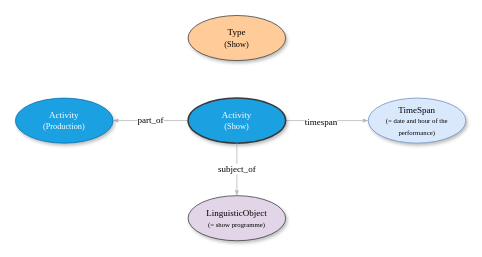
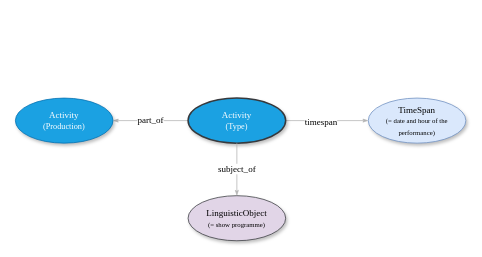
  <mxCell id="0" />
  <mxCell id="1" parent="0" />
  <mxCell id="2" style="edgeStyle=none;rounded=1;html=1;labelBackgroundColor=none;startArrow=none;startFill=0;startSize=5;endArrow=classicThin;endFill=1;endSize=5;jettySize=auto;orthogonalLoop=1;strokeColor=#B3B3B3;strokeWidth=1;fontFamily=Verdana;fontSize=12" parent="1" source="5" target="6" edge="1"><mxGeometry relative="1" as="geometry" /></mxCell>
  <mxCell id="3" value="&lt;font face=&quot;Verdana&quot; style=&quot;font-size: 12px; background-color: rgb(255, 255, 255);&quot;&gt;timespan&lt;/font&gt;" style="edgeLabel;html=1;align=center;verticalAlign=middle;resizable=0;points=[];" parent="2" vertex="1" connectable="0"><mxGeometry x="-0.16" y="-1" relative="1" as="geometry"><mxPoint as="offset" /></mxGeometry></mxCell>
  <mxCell id="4" value="&lt;span style=&quot;background-color: rgb(255, 255, 255);&quot;&gt;part_of&lt;/span&gt;" style="edgeStyle=none;rounded=1;html=1;labelBackgroundColor=none;startArrow=none;startFill=0;startSize=5;endArrow=classicThin;endFill=1;endSize=5;jettySize=auto;orthogonalLoop=1;strokeColor=#B3B3B3;strokeWidth=1;fontFamily=Verdana;fontSize=12" parent="1" source="5" target="9" edge="1"><mxGeometry relative="1" as="geometry" /></mxCell>
- <mxCell id="5" value="Activity&lt;div&gt;&lt;font style=&quot;font-size: 11px;&quot;&gt;(Show)&lt;/font&gt;&lt;/div&gt;" style="ellipse;whiteSpace=wrap;html=1;rounded=0;shadow=1;comic=0;labelBackgroundColor=none;strokeWidth=2;fontFamily=Verdana;fontSize=12;align=center;fillColor=#1ba1e2;fontColor=#ffffff;strokeColor=#36393D;" parent="1" vertex="1"><mxGeometry x="250" y="130" width="130" height="60" as="geometry" /></mxCell>
+ <mxCell id="5" value="Activity&lt;div&gt;&lt;font style=&quot;font-size: 11px;&quot;&gt;(Type)&lt;/font&gt;&lt;/div&gt;" style="ellipse;whiteSpace=wrap;html=1;rounded=0;shadow=1;comic=0;labelBackgroundColor=none;strokeWidth=2;fontFamily=Verdana;fontSize=12;align=center;fillColor=#1ba1e2;fontColor=#ffffff;strokeColor=#36393D;" parent="1" vertex="1"><mxGeometry x="250" y="130" width="130" height="60" as="geometry" /></mxCell>
  <mxCell id="6" value="&lt;span&gt;TimeSpan&lt;/span&gt;&lt;div&gt;&lt;span&gt;&lt;font style=&quot;font-size: 9px;&quot;&gt;(= date and hour of the performance)&lt;/font&gt;&lt;/span&gt;&lt;/div&gt;" style="ellipse;whiteSpace=wrap;html=1;rounded=0;shadow=1;comic=0;labelBackgroundColor=none;strokeWidth=1;fontFamily=Verdana;fontSize=12;align=center;fillColor=#dae8fc;strokeColor=#6c8ebf;" parent="1" vertex="1"><mxGeometry x="490" y="130" width="130" height="60" as="geometry" /></mxCell>
- <mxCell id="7" value="&lt;span&gt;Type&lt;/span&gt;&lt;div&gt;&lt;span&gt;&lt;font style=&quot;font-size: 11px;&quot;&gt;(Show)&lt;/font&gt;&lt;/span&gt;&lt;/div&gt;" style="ellipse;whiteSpace=wrap;html=1;rounded=0;shadow=1;comic=0;labelBackgroundColor=none;strokeWidth=1;fontFamily=Verdana;fontSize=12;align=center;fillColor=#ffcc99;strokeColor=#36393d;" parent="1" vertex="1"><mxGeometry x="250" y="20" width="130" height="60" as="geometry" /></mxCell>
  <mxCell id="8" value="&lt;span style=&quot;background-color: rgb(255, 255, 255);&quot;&gt;subject_of&lt;/span&gt;" style="edgeStyle=none;rounded=1;html=1;labelBackgroundColor=none;startArrow=none;startFill=0;startSize=5;endArrow=classicThin;endFill=1;endSize=5;jettySize=auto;orthogonalLoop=1;strokeColor=#B3B3B3;strokeWidth=1;fontFamily=Verdana;fontSize=12" parent="1" source="5" target="10" edge="1"><mxGeometry relative="1" as="geometry" /></mxCell>
  <mxCell id="9" value="Activity&lt;div&gt;&lt;font style=&quot;font-size: 11px;&quot;&gt;(Production)&lt;/font&gt;&lt;/div&gt;" style="ellipse;whiteSpace=wrap;html=1;rounded=0;shadow=1;comic=0;labelBackgroundColor=none;strokeWidth=1;fontFamily=Verdana;fontSize=12;align=center;rotation=0;fillColor=#1ba1e2;fontColor=#ffffff;strokeColor=#006EAF;" parent="1" vertex="1"><mxGeometry x="20" y="130" width="130" height="60" as="geometry" /></mxCell>
  <mxCell id="10" value="&lt;span&gt;LinguisticObject&lt;/span&gt;&lt;div&gt;&lt;span&gt;&lt;font style=&quot;font-size: 9px;&quot;&gt;(= show programme)&lt;/font&gt;&lt;/span&gt;&lt;/div&gt;" style="ellipse;whiteSpace=wrap;html=1;rounded=0;shadow=1;comic=0;labelBackgroundColor=none;strokeWidth=1;fontFamily=Verdana;fontSize=12;align=center;rotation=0;fillColor=#e1d5e7;strokeColor=#36393d;" parent="1" vertex="1"><mxGeometry x="250" y="260" width="130" height="60" as="geometry" /></mxCell>
